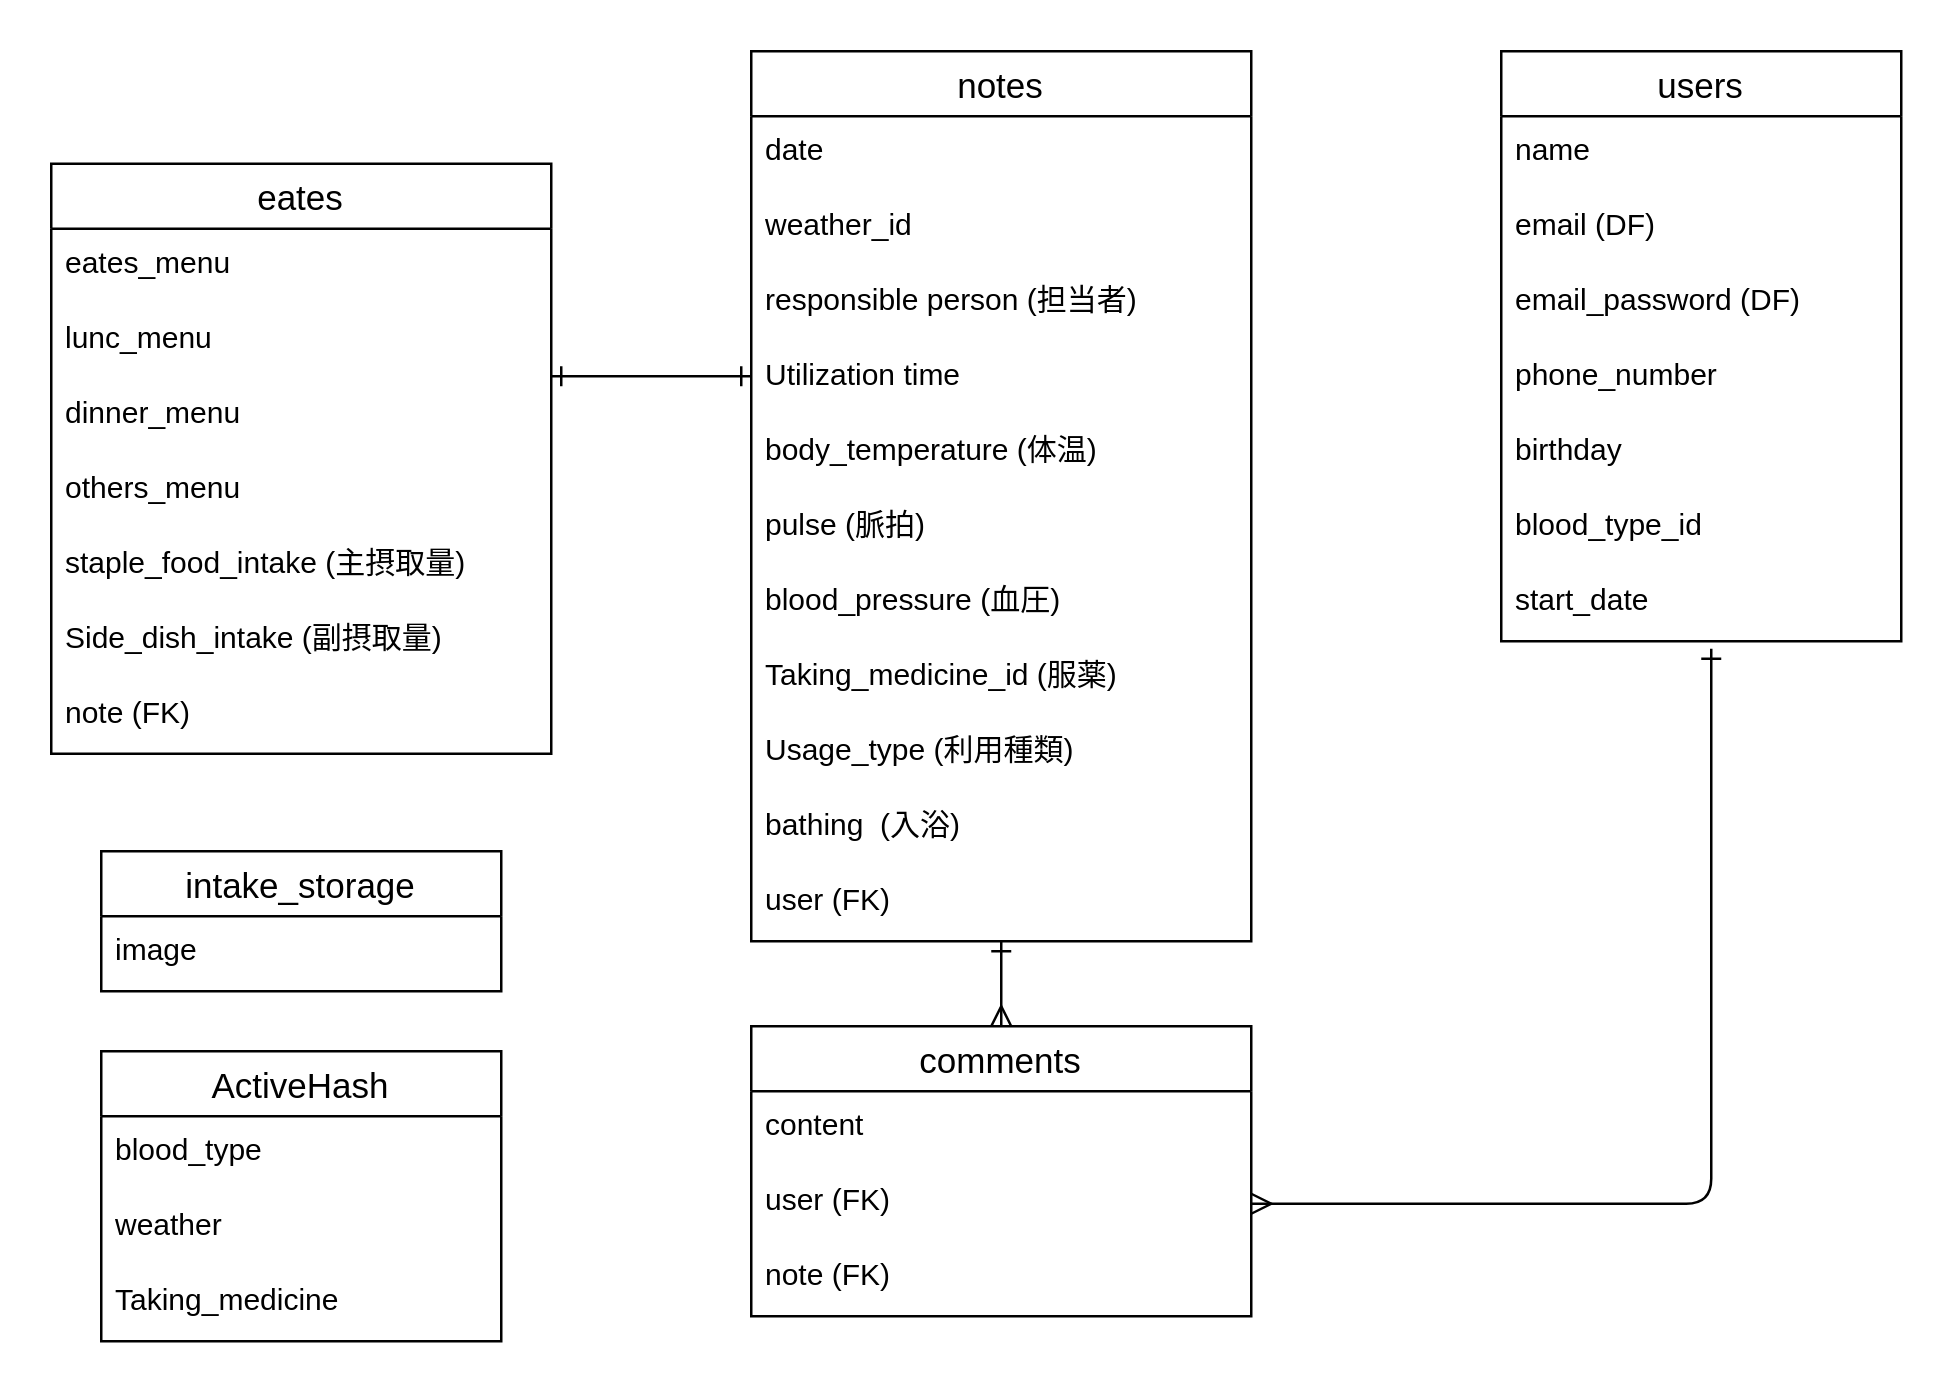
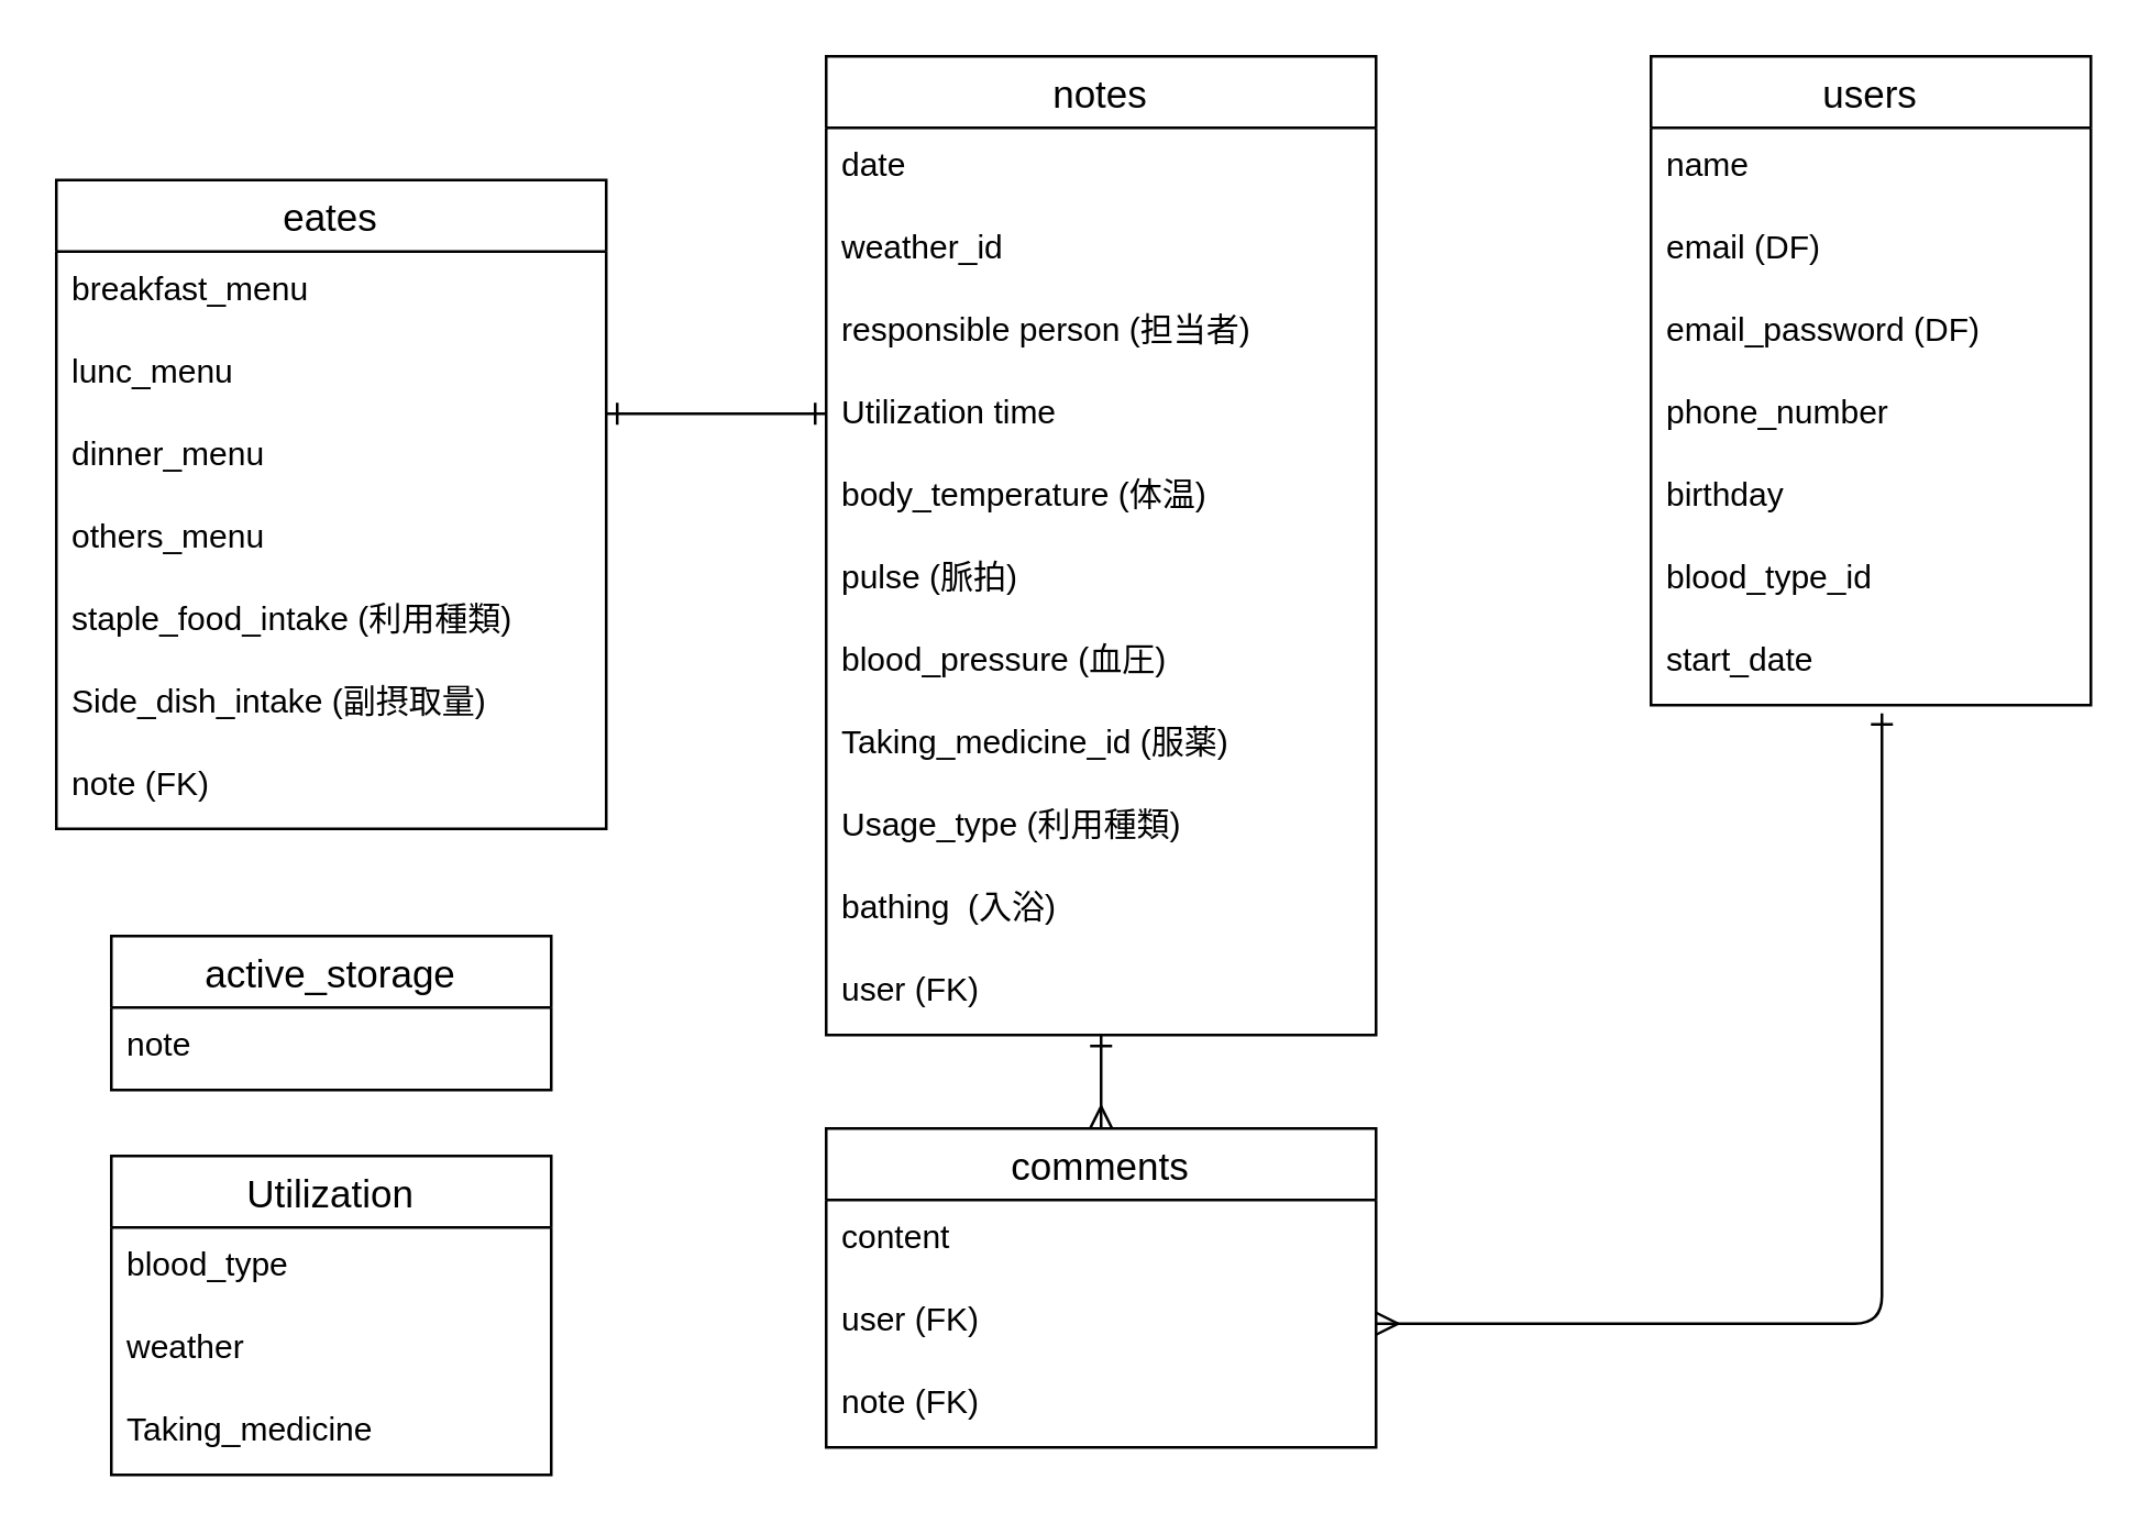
  <mxCell id="0" />
  <mxCell id="1" parent="0" />
  <mxCell id="2" value="users" style="swimlane;fontStyle=0;childLayout=stackLayout;horizontal=1;startSize=26;horizontalStack=0;resizeParent=1;resizeParentMax=0;resizeLast=0;collapsible=1;marginBottom=0;align=center;fontSize=14;" vertex="1" parent="1"><mxGeometry x="600" y="20" width="160" height="236" as="geometry" /></mxCell>
  <mxCell id="3" value="name" style="text;strokeColor=none;fillColor=none;spacingLeft=4;spacingRight=4;overflow=hidden;rotatable=0;points=[[0,0.5],[1,0.5]];portConstraint=eastwest;fontSize=12;" vertex="1" parent="2"><mxGeometry y="26" width="160" height="30" as="geometry" /></mxCell>
  <mxCell id="4" value="email (DF)" style="text;strokeColor=none;fillColor=none;spacingLeft=4;spacingRight=4;overflow=hidden;rotatable=0;points=[[0,0.5],[1,0.5]];portConstraint=eastwest;fontSize=12;" vertex="1" parent="2"><mxGeometry y="56" width="160" height="30" as="geometry" /></mxCell>
  <mxCell id="5" value="email_password (DF)" style="text;strokeColor=none;fillColor=none;spacingLeft=4;spacingRight=4;overflow=hidden;rotatable=0;points=[[0,0.5],[1,0.5]];portConstraint=eastwest;fontSize=12;" vertex="1" parent="2"><mxGeometry y="86" width="160" height="30" as="geometry" /></mxCell>
  <mxCell id="6" value="phone_number" style="text;strokeColor=none;fillColor=none;spacingLeft=4;spacingRight=4;overflow=hidden;rotatable=0;points=[[0,0.5],[1,0.5]];portConstraint=eastwest;fontSize=12;" vertex="1" parent="2"><mxGeometry y="116" width="160" height="30" as="geometry" /></mxCell>
  <mxCell id="7" value="birthday" style="text;strokeColor=none;fillColor=none;spacingLeft=4;spacingRight=4;overflow=hidden;rotatable=0;points=[[0,0.5],[1,0.5]];portConstraint=eastwest;fontSize=12;" vertex="1" parent="2"><mxGeometry y="146" width="160" height="30" as="geometry" /></mxCell>
  <mxCell id="8" value="blood_type_id" style="text;strokeColor=none;fillColor=none;spacingLeft=4;spacingRight=4;overflow=hidden;rotatable=0;points=[[0,0.5],[1,0.5]];portConstraint=eastwest;fontSize=12;" vertex="1" parent="2"><mxGeometry y="176" width="160" height="30" as="geometry" /></mxCell>
  <mxCell id="9" value="start_date" style="text;strokeColor=none;fillColor=none;spacingLeft=4;spacingRight=4;overflow=hidden;rotatable=0;points=[[0,0.5],[1,0.5]];portConstraint=eastwest;fontSize=12;" vertex="1" parent="2"><mxGeometry y="206" width="160" height="30" as="geometry" /></mxCell>
  <mxCell id="10" value="notes" style="swimlane;fontStyle=0;childLayout=stackLayout;horizontal=1;startSize=26;horizontalStack=0;resizeParent=1;resizeParentMax=0;resizeLast=0;collapsible=1;marginBottom=0;align=center;fontSize=14;" vertex="1" parent="1"><mxGeometry x="300" y="20" width="200" height="356" as="geometry" /></mxCell>
  <mxCell id="11" value="date" style="text;strokeColor=none;fillColor=none;spacingLeft=4;spacingRight=4;overflow=hidden;rotatable=0;points=[[0,0.5],[1,0.5]];portConstraint=eastwest;fontSize=12;" vertex="1" parent="10"><mxGeometry y="26" width="200" height="30" as="geometry" /></mxCell>
  <mxCell id="12" value="weather_id" style="text;strokeColor=none;fillColor=none;spacingLeft=4;spacingRight=4;overflow=hidden;rotatable=0;points=[[0,0.5],[1,0.5]];portConstraint=eastwest;fontSize=12;" vertex="1" parent="10"><mxGeometry y="56" width="200" height="30" as="geometry" /></mxCell>
  <mxCell id="13" value="responsible person (担当者)" style="text;strokeColor=none;fillColor=none;spacingLeft=4;spacingRight=4;overflow=hidden;rotatable=0;points=[[0,0.5],[1,0.5]];portConstraint=eastwest;fontSize=12;" vertex="1" parent="10"><mxGeometry y="86" width="200" height="30" as="geometry" /></mxCell>
  <mxCell id="14" value="Utilization time" style="text;strokeColor=none;fillColor=none;spacingLeft=4;spacingRight=4;overflow=hidden;rotatable=0;points=[[0,0.5],[1,0.5]];portConstraint=eastwest;fontSize=12;" vertex="1" parent="10"><mxGeometry y="116" width="200" height="30" as="geometry" /></mxCell>
  <mxCell id="15" value="body_temperature (体温)" style="text;strokeColor=none;fillColor=none;spacingLeft=4;spacingRight=4;overflow=hidden;rotatable=0;points=[[0,0.5],[1,0.5]];portConstraint=eastwest;fontSize=12;" vertex="1" parent="10"><mxGeometry y="146" width="200" height="30" as="geometry" /></mxCell>
  <mxCell id="16" value="pulse (脈拍)" style="text;strokeColor=none;fillColor=none;spacingLeft=4;spacingRight=4;overflow=hidden;rotatable=0;points=[[0,0.5],[1,0.5]];portConstraint=eastwest;fontSize=12;" vertex="1" parent="10"><mxGeometry y="176" width="200" height="30" as="geometry" /></mxCell>
  <mxCell id="17" value="blood_pressure (血圧)" style="text;strokeColor=none;fillColor=none;spacingLeft=4;spacingRight=4;overflow=hidden;rotatable=0;points=[[0,0.5],[1,0.5]];portConstraint=eastwest;fontSize=12;" vertex="1" parent="10"><mxGeometry y="206" width="200" height="30" as="geometry" /></mxCell>
  <mxCell id="18" value="Taking_medicine_id (服薬)" style="text;strokeColor=none;fillColor=none;spacingLeft=4;spacingRight=4;overflow=hidden;rotatable=0;points=[[0,0.5],[1,0.5]];portConstraint=eastwest;fontSize=12;" vertex="1" parent="10"><mxGeometry y="236" width="200" height="30" as="geometry" /></mxCell>
  <mxCell id="19" value="Usage_type (利用種類)" style="text;strokeColor=none;fillColor=none;spacingLeft=4;spacingRight=4;overflow=hidden;rotatable=0;points=[[0,0.5],[1,0.5]];portConstraint=eastwest;fontSize=12;" vertex="1" parent="10"><mxGeometry y="266" width="200" height="30" as="geometry" /></mxCell>
  <mxCell id="20" value="bathing  (入浴)" style="text;strokeColor=none;fillColor=none;spacingLeft=4;spacingRight=4;overflow=hidden;rotatable=0;points=[[0,0.5],[1,0.5]];portConstraint=eastwest;fontSize=12;" vertex="1" parent="10"><mxGeometry y="296" width="200" height="30" as="geometry" /></mxCell>
  <mxCell id="21" value="user (FK)" style="text;strokeColor=none;fillColor=none;spacingLeft=4;spacingRight=4;overflow=hidden;rotatable=0;points=[[0,0.5],[1,0.5]];portConstraint=eastwest;fontSize=12;" vertex="1" parent="10"><mxGeometry y="326" width="200" height="30" as="geometry" /></mxCell>
  <mxCell id="22" value="eates" style="swimlane;fontStyle=0;childLayout=stackLayout;horizontal=1;startSize=26;horizontalStack=0;resizeParent=1;resizeParentMax=0;resizeLast=0;collapsible=1;marginBottom=0;align=center;fontSize=14;" vertex="1" parent="1"><mxGeometry x="20" y="65" width="200" height="236" as="geometry" /></mxCell>
- <mxCell id="23" value="eates_menu" style="text;strokeColor=none;fillColor=none;spacingLeft=4;spacingRight=4;overflow=hidden;rotatable=0;points=[[0,0.5],[1,0.5]];portConstraint=eastwest;fontSize=12;" vertex="1" parent="22"><mxGeometry y="26" width="200" height="30" as="geometry" /></mxCell>
+ <mxCell id="23" value="breakfast_menu" style="text;strokeColor=none;fillColor=none;spacingLeft=4;spacingRight=4;overflow=hidden;rotatable=0;points=[[0,0.5],[1,0.5]];portConstraint=eastwest;fontSize=12;" vertex="1" parent="22"><mxGeometry y="26" width="200" height="30" as="geometry" /></mxCell>
  <mxCell id="24" value="lunc_menu" style="text;strokeColor=none;fillColor=none;spacingLeft=4;spacingRight=4;overflow=hidden;rotatable=0;points=[[0,0.5],[1,0.5]];portConstraint=eastwest;fontSize=12;" vertex="1" parent="22"><mxGeometry y="56" width="200" height="30" as="geometry" /></mxCell>
  <mxCell id="25" value="dinner_menu" style="text;strokeColor=none;fillColor=none;spacingLeft=4;spacingRight=4;overflow=hidden;rotatable=0;points=[[0,0.5],[1,0.5]];portConstraint=eastwest;fontSize=12;" vertex="1" parent="22"><mxGeometry y="86" width="200" height="30" as="geometry" /></mxCell>
  <mxCell id="26" value="others_menu" style="text;strokeColor=none;fillColor=none;spacingLeft=4;spacingRight=4;overflow=hidden;rotatable=0;points=[[0,0.5],[1,0.5]];portConstraint=eastwest;fontSize=12;" vertex="1" parent="22"><mxGeometry y="116" width="200" height="30" as="geometry" /></mxCell>
- <mxCell id="27" value="staple_food_intake (主摂取量)" style="text;strokeColor=none;fillColor=none;spacingLeft=4;spacingRight=4;overflow=hidden;rotatable=0;points=[[0,0.5],[1,0.5]];portConstraint=eastwest;fontSize=12;" vertex="1" parent="22"><mxGeometry y="146" width="200" height="30" as="geometry" /></mxCell>
+ <mxCell id="27" value="staple_food_intake (利用種類)" style="text;strokeColor=none;fillColor=none;spacingLeft=4;spacingRight=4;overflow=hidden;rotatable=0;points=[[0,0.5],[1,0.5]];portConstraint=eastwest;fontSize=12;" vertex="1" parent="22"><mxGeometry y="146" width="200" height="30" as="geometry" /></mxCell>
  <mxCell id="28" value="Side_dish_intake (副摂取量)" style="text;strokeColor=none;fillColor=none;spacingLeft=4;spacingRight=4;overflow=hidden;rotatable=0;points=[[0,0.5],[1,0.5]];portConstraint=eastwest;fontSize=12;" vertex="1" parent="22"><mxGeometry y="176" width="200" height="30" as="geometry" /></mxCell>
  <mxCell id="29" value="note (FK)" style="text;strokeColor=none;fillColor=none;spacingLeft=4;spacingRight=4;overflow=hidden;rotatable=0;points=[[0,0.5],[1,0.5]];portConstraint=eastwest;fontSize=12;" vertex="1" parent="22"><mxGeometry y="206" width="200" height="30" as="geometry" /></mxCell>
- <mxCell id="30" value="ActiveHash" style="swimlane;fontStyle=0;childLayout=stackLayout;horizontal=1;startSize=26;horizontalStack=0;resizeParent=1;resizeParentMax=0;resizeLast=0;collapsible=1;marginBottom=0;align=center;fontSize=14;" vertex="1" parent="1"><mxGeometry x="40" y="420" width="160" height="116" as="geometry" /></mxCell>
+ <mxCell id="30" value="Utilization" style="swimlane;fontStyle=0;childLayout=stackLayout;horizontal=1;startSize=26;horizontalStack=0;resizeParent=1;resizeParentMax=0;resizeLast=0;collapsible=1;marginBottom=0;align=center;fontSize=14;" vertex="1" parent="1"><mxGeometry x="40" y="420" width="160" height="116" as="geometry" /></mxCell>
  <mxCell id="31" value="blood_type" style="text;strokeColor=none;fillColor=none;spacingLeft=4;spacingRight=4;overflow=hidden;rotatable=0;points=[[0,0.5],[1,0.5]];portConstraint=eastwest;fontSize=12;" vertex="1" parent="30"><mxGeometry y="26" width="160" height="30" as="geometry" /></mxCell>
  <mxCell id="32" value="weather" style="text;strokeColor=none;fillColor=none;spacingLeft=4;spacingRight=4;overflow=hidden;rotatable=0;points=[[0,0.5],[1,0.5]];portConstraint=eastwest;fontSize=12;" vertex="1" parent="30"><mxGeometry y="56" width="160" height="30" as="geometry" /></mxCell>
  <mxCell id="33" value="Taking_medicine" style="text;strokeColor=none;fillColor=none;spacingLeft=4;spacingRight=4;overflow=hidden;rotatable=0;points=[[0,0.5],[1,0.5]];portConstraint=eastwest;fontSize=12;" vertex="1" parent="30"><mxGeometry y="86" width="160" height="30" as="geometry" /></mxCell>
  <mxCell id="34" value="comments" style="swimlane;fontStyle=0;childLayout=stackLayout;horizontal=1;startSize=26;horizontalStack=0;resizeParent=1;resizeParentMax=0;resizeLast=0;collapsible=1;marginBottom=0;align=center;fontSize=14;" vertex="1" parent="1"><mxGeometry x="300" y="410" width="200" height="116" as="geometry" /></mxCell>
  <mxCell id="35" value="content" style="text;strokeColor=none;fillColor=none;spacingLeft=4;spacingRight=4;overflow=hidden;rotatable=0;points=[[0,0.5],[1,0.5]];portConstraint=eastwest;fontSize=12;" vertex="1" parent="34"><mxGeometry y="26" width="200" height="30" as="geometry" /></mxCell>
  <mxCell id="36" value="user (FK)" style="text;strokeColor=none;fillColor=none;spacingLeft=4;spacingRight=4;overflow=hidden;rotatable=0;points=[[0,0.5],[1,0.5]];portConstraint=eastwest;fontSize=12;" vertex="1" parent="34"><mxGeometry y="56" width="200" height="30" as="geometry" /></mxCell>
  <mxCell id="37" value="note (FK)" style="text;strokeColor=none;fillColor=none;spacingLeft=4;spacingRight=4;overflow=hidden;rotatable=0;points=[[0,0.5],[1,0.5]];portConstraint=eastwest;fontSize=12;" vertex="1" parent="34"><mxGeometry y="86" width="200" height="30" as="geometry" /></mxCell>
- <mxCell id="38" value="intake_storage" style="swimlane;fontStyle=0;childLayout=stackLayout;horizontal=1;startSize=26;horizontalStack=0;resizeParent=1;resizeParentMax=0;resizeLast=0;collapsible=1;marginBottom=0;align=center;fontSize=14;" vertex="1" parent="1"><mxGeometry x="40" y="340" width="160" height="56" as="geometry" /></mxCell>
- <mxCell id="39" value="image" style="text;strokeColor=none;fillColor=none;spacingLeft=4;spacingRight=4;overflow=hidden;rotatable=0;points=[[0,0.5],[1,0.5]];portConstraint=eastwest;fontSize=12;" vertex="1" parent="38"><mxGeometry y="26" width="160" height="30" as="geometry" /></mxCell>
+ <mxCell id="38" value="active_storage" style="swimlane;fontStyle=0;childLayout=stackLayout;horizontal=1;startSize=26;horizontalStack=0;resizeParent=1;resizeParentMax=0;resizeLast=0;collapsible=1;marginBottom=0;align=center;fontSize=14;" vertex="1" parent="1"><mxGeometry x="40" y="340" width="160" height="56" as="geometry" /></mxCell>
+ <mxCell id="39" value="note" style="text;strokeColor=none;fillColor=none;spacingLeft=4;spacingRight=4;overflow=hidden;rotatable=0;points=[[0,0.5],[1,0.5]];portConstraint=eastwest;fontSize=12;" vertex="1" parent="38"><mxGeometry y="26" width="160" height="30" as="geometry" /></mxCell>
  <mxCell id="40" value="" style="edgeStyle=orthogonalEdgeStyle;fontSize=12;html=1;endArrow=ERmany;exitX=0.525;exitY=1.1;exitDx=0;exitDy=0;startArrow=ERone;startFill=0;exitPerimeter=0;entryX=1;entryY=0.5;entryDx=0;entryDy=0;" edge="1" parent="1" source="9" target="36"><mxGeometry width="100" height="100" relative="1" as="geometry"><mxPoint x="590" y="370" as="sourcePoint" /><mxPoint x="690" y="460" as="targetPoint" /><Array as="points"><mxPoint x="684" y="481" /></Array></mxGeometry></mxCell>
  <mxCell id="41" style="edgeStyle=none;html=1;startArrow=ERmany;startFill=0;endArrow=ERone;endFill=0;" edge="1" parent="1" target="21"><mxGeometry relative="1" as="geometry"><mxPoint x="400" y="410" as="sourcePoint" /><mxPoint x="400" y="350" as="targetPoint" /></mxGeometry></mxCell>
  <mxCell id="42" style="html=1;exitX=1;exitY=0.5;exitDx=0;exitDy=0;endArrow=ERone;endFill=0;startArrow=ERone;startFill=0;" edge="1" parent="1"><mxGeometry relative="1" as="geometry"><mxPoint x="220" y="150" as="sourcePoint" /><mxPoint x="300" y="150" as="targetPoint" /></mxGeometry></mxCell>
